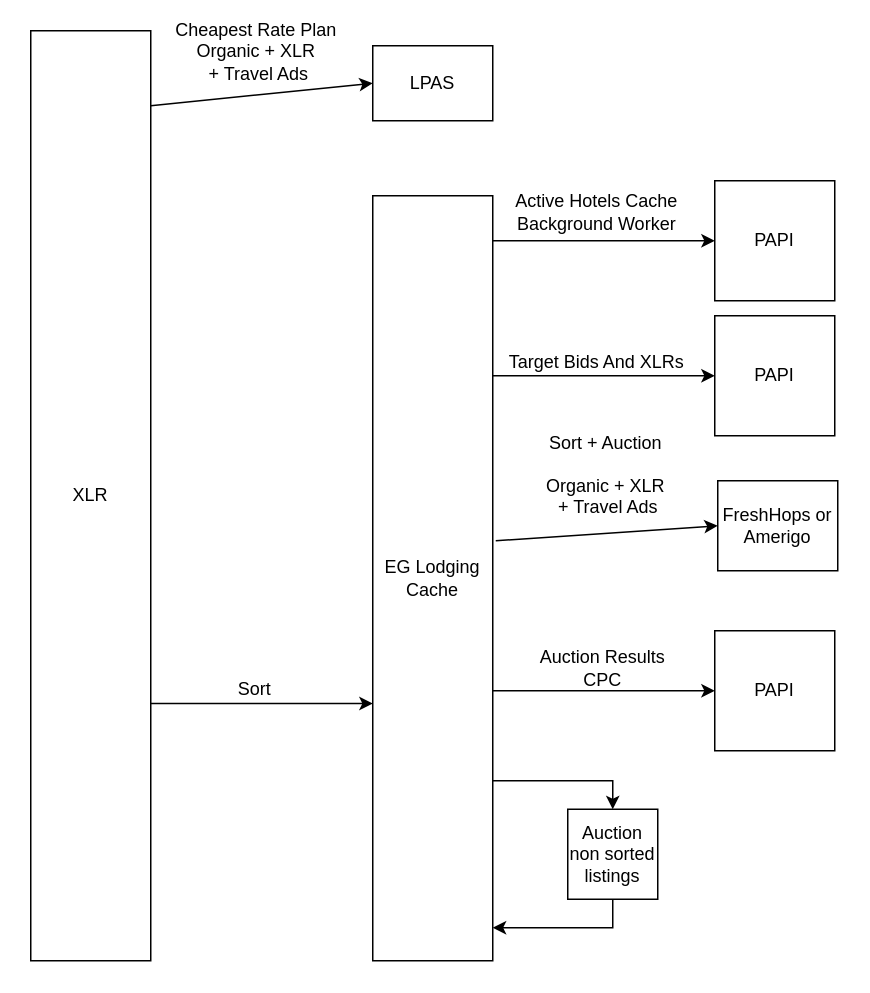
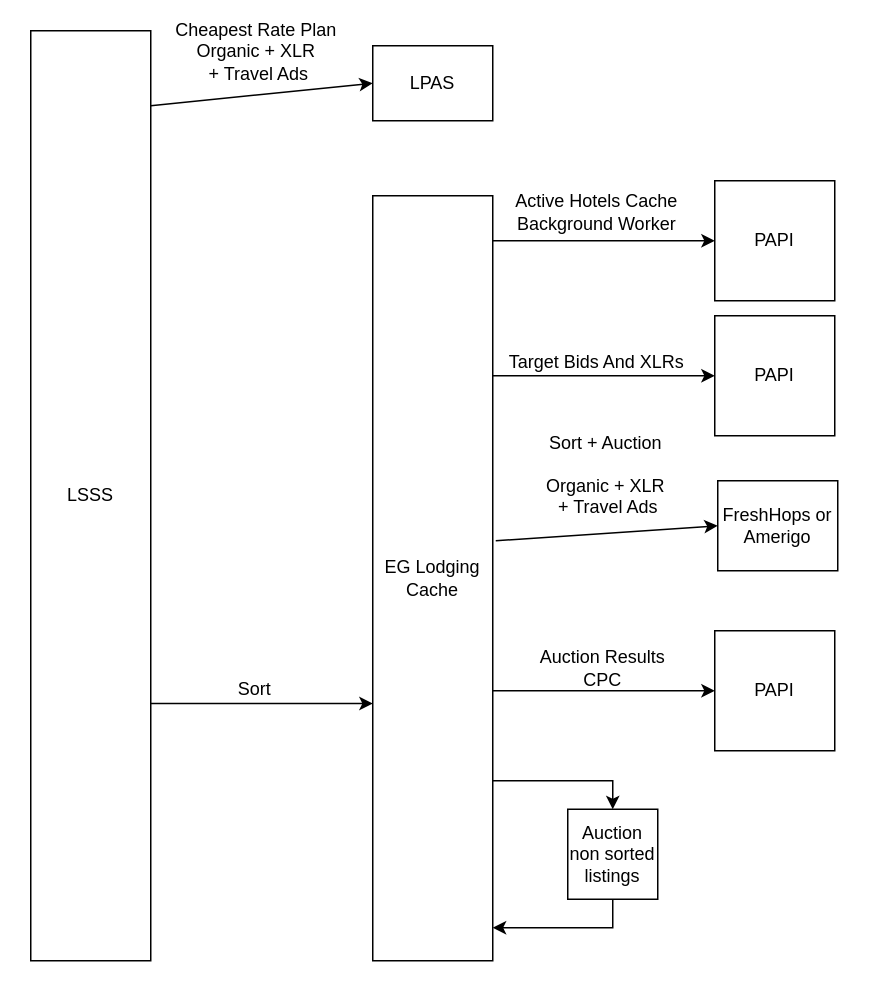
  <mxCell id="0" />
  <mxCell id="1" parent="0" />
- <mxCell id="2" value="XLR" style="rounded=0;whiteSpace=wrap;html=1;" parent="1" vertex="1"><mxGeometry x="20" y="20" width="80" height="620" as="geometry" /></mxCell>
+ <mxCell id="2" value="LSSS" style="rounded=0;whiteSpace=wrap;html=1;" parent="1" vertex="1"><mxGeometry x="20" y="20" width="80" height="620" as="geometry" /></mxCell>
  <mxCell id="3" value="PAPI" style="rounded=0;whiteSpace=wrap;html=1;" parent="1" vertex="1"><mxGeometry x="476" y="120" width="80" height="80" as="geometry" /></mxCell>
  <mxCell id="4" value="" style="endArrow=classic;html=1;entryX=0;entryY=0.5;entryDx=0;entryDy=0;" parent="1" target="3" edge="1"><mxGeometry width="50" height="50" relative="1" as="geometry"><mxPoint x="328" y="160" as="sourcePoint" /><mxPoint x="536" y="260" as="targetPoint" /></mxGeometry></mxCell>
  <mxCell id="5" value="&lt;div&gt;Active Hotels Cache&lt;/div&gt;&lt;div&gt;Background Worker&lt;br&gt;&lt;/div&gt;" style="text;html=1;resizable=0;points=[];align=center;verticalAlign=middle;labelBackgroundColor=#ffffff;" parent="4" vertex="1" connectable="0"><mxGeometry x="-0.122" y="-2" relative="1" as="geometry"><mxPoint x="3" y="-22" as="offset" /></mxGeometry></mxCell>
  <mxCell id="6" value="LPAS" style="rounded=0;whiteSpace=wrap;html=1;" parent="1" vertex="1"><mxGeometry x="248" y="30" width="80" height="50" as="geometry" /></mxCell>
  <mxCell id="7" value="" style="endArrow=classic;html=1;entryX=0;entryY=0.5;entryDx=0;entryDy=0;" parent="1" target="6" edge="1"><mxGeometry width="50" height="50" relative="1" as="geometry"><mxPoint x="100" y="70" as="sourcePoint" /><mxPoint x="308" y="170" as="targetPoint" /></mxGeometry></mxCell>
  <mxCell id="8" value="&lt;div&gt;Cheapest Rate Plan&lt;/div&gt;&lt;div&gt;Organic + XLR&lt;br&gt;&lt;/div&gt;&lt;div&gt;&amp;nbsp;+ Travel Ads&lt;br&gt;&lt;/div&gt;" style="text;html=1;resizable=0;points=[];align=center;verticalAlign=middle;labelBackgroundColor=#ffffff;" parent="7" vertex="1" connectable="0"><mxGeometry x="-0.122" y="-2" relative="1" as="geometry"><mxPoint x="5" y="-32" as="offset" /></mxGeometry></mxCell>
  <mxCell id="9" value="FreshHops or Amerigo" style="rounded=0;whiteSpace=wrap;html=1;" parent="1" vertex="1"><mxGeometry x="478" y="320" width="80" height="60" as="geometry" /></mxCell>
  <mxCell id="10" value="" style="endArrow=classic;html=1;entryX=0;entryY=0.5;entryDx=0;entryDy=0;" parent="1" target="9" edge="1"><mxGeometry width="50" height="50" relative="1" as="geometry"><mxPoint x="330" y="360" as="sourcePoint" /><mxPoint x="538" y="460" as="targetPoint" /></mxGeometry></mxCell>
  <mxCell id="11" value="&lt;div&gt;Sort + Auction&lt;br&gt;&lt;/div&gt;&lt;div&gt;&lt;br&gt;&lt;/div&gt;&lt;div&gt;Organic + XLR&lt;br&gt;&lt;/div&gt;&amp;nbsp;+ Travel Ads" style="text;html=1;resizable=0;points=[];align=center;verticalAlign=middle;labelBackgroundColor=#ffffff;" parent="10" vertex="1" connectable="0"><mxGeometry x="-0.122" y="-2" relative="1" as="geometry"><mxPoint x="8" y="-42" as="offset" /></mxGeometry></mxCell>
  <mxCell id="12" value="EG Lodging Cache" style="rounded=0;whiteSpace=wrap;html=1;" parent="1" vertex="1"><mxGeometry x="248" y="130" width="80" height="510" as="geometry" /></mxCell>
  <mxCell id="13" value="" style="endArrow=classic;html=1;entryX=0;entryY=0.5;entryDx=0;entryDy=0;" parent="1" edge="1"><mxGeometry width="50" height="50" relative="1" as="geometry"><mxPoint x="100" y="468.5" as="sourcePoint" /><mxPoint x="248" y="468.5" as="targetPoint" /></mxGeometry></mxCell>
  <mxCell id="14" value="Sort" style="text;html=1;resizable=0;points=[];align=center;verticalAlign=middle;labelBackgroundColor=#ffffff;" parent="13" vertex="1" connectable="0"><mxGeometry x="-0.122" y="-2" relative="1" as="geometry"><mxPoint x="3" y="-12" as="offset" /></mxGeometry></mxCell>
  <mxCell id="15" value="Auction non sorted listings" style="rounded=0;whiteSpace=wrap;html=1;" parent="1" vertex="1"><mxGeometry x="378" y="539" width="60" height="60" as="geometry" /></mxCell>
  <mxCell id="16" value="" style="endArrow=classic;html=1;entryX=0.5;entryY=0;entryDx=0;entryDy=0;rounded=0;" parent="1" target="15" edge="1"><mxGeometry width="50" height="50" relative="1" as="geometry"><mxPoint x="328" y="520" as="sourcePoint" /><mxPoint x="268" y="719" as="targetPoint" /><Array as="points"><mxPoint x="408" y="520" /></Array></mxGeometry></mxCell>
  <mxCell id="17" value="" style="endArrow=classic;html=1;rounded=0;" parent="1" edge="1"><mxGeometry width="50" height="50" relative="1" as="geometry"><mxPoint x="408" y="599" as="sourcePoint" /><mxPoint x="328" y="618" as="targetPoint" /><Array as="points"><mxPoint x="408" y="618" /></Array></mxGeometry></mxCell>
  <mxCell id="18" value="PAPI" style="rounded=0;whiteSpace=wrap;html=1;" parent="1" vertex="1"><mxGeometry x="476" y="420" width="80" height="80" as="geometry" /></mxCell>
  <mxCell id="19" value="" style="endArrow=classic;html=1;entryX=0;entryY=0.5;entryDx=0;entryDy=0;" parent="1" target="18" edge="1"><mxGeometry width="50" height="50" relative="1" as="geometry"><mxPoint x="328" y="460" as="sourcePoint" /><mxPoint x="536" y="560" as="targetPoint" /></mxGeometry></mxCell>
  <mxCell id="20" value="&lt;div&gt;Auction Results&lt;/div&gt;CPC" style="text;html=1;resizable=0;points=[];align=center;verticalAlign=middle;labelBackgroundColor=#ffffff;" parent="19" vertex="1" connectable="0"><mxGeometry x="-0.122" y="-2" relative="1" as="geometry"><mxPoint x="7" y="-18" as="offset" /></mxGeometry></mxCell>
  <mxCell id="21" value="PAPI" style="rounded=0;whiteSpace=wrap;html=1;" parent="1" vertex="1"><mxGeometry x="476" y="210" width="80" height="80" as="geometry" /></mxCell>
  <mxCell id="22" value="" style="endArrow=classic;html=1;entryX=0;entryY=0.5;entryDx=0;entryDy=0;" parent="1" target="21" edge="1"><mxGeometry width="50" height="50" relative="1" as="geometry"><mxPoint x="328" y="250" as="sourcePoint" /><mxPoint x="536" y="350" as="targetPoint" /></mxGeometry></mxCell>
  <mxCell id="23" value="Target Bids And XLRs" style="text;html=1;resizable=0;points=[];align=center;verticalAlign=middle;labelBackgroundColor=#ffffff;" parent="22" vertex="1" connectable="0"><mxGeometry x="-0.122" y="-2" relative="1" as="geometry"><mxPoint x="3" y="-12" as="offset" /></mxGeometry></mxCell>
